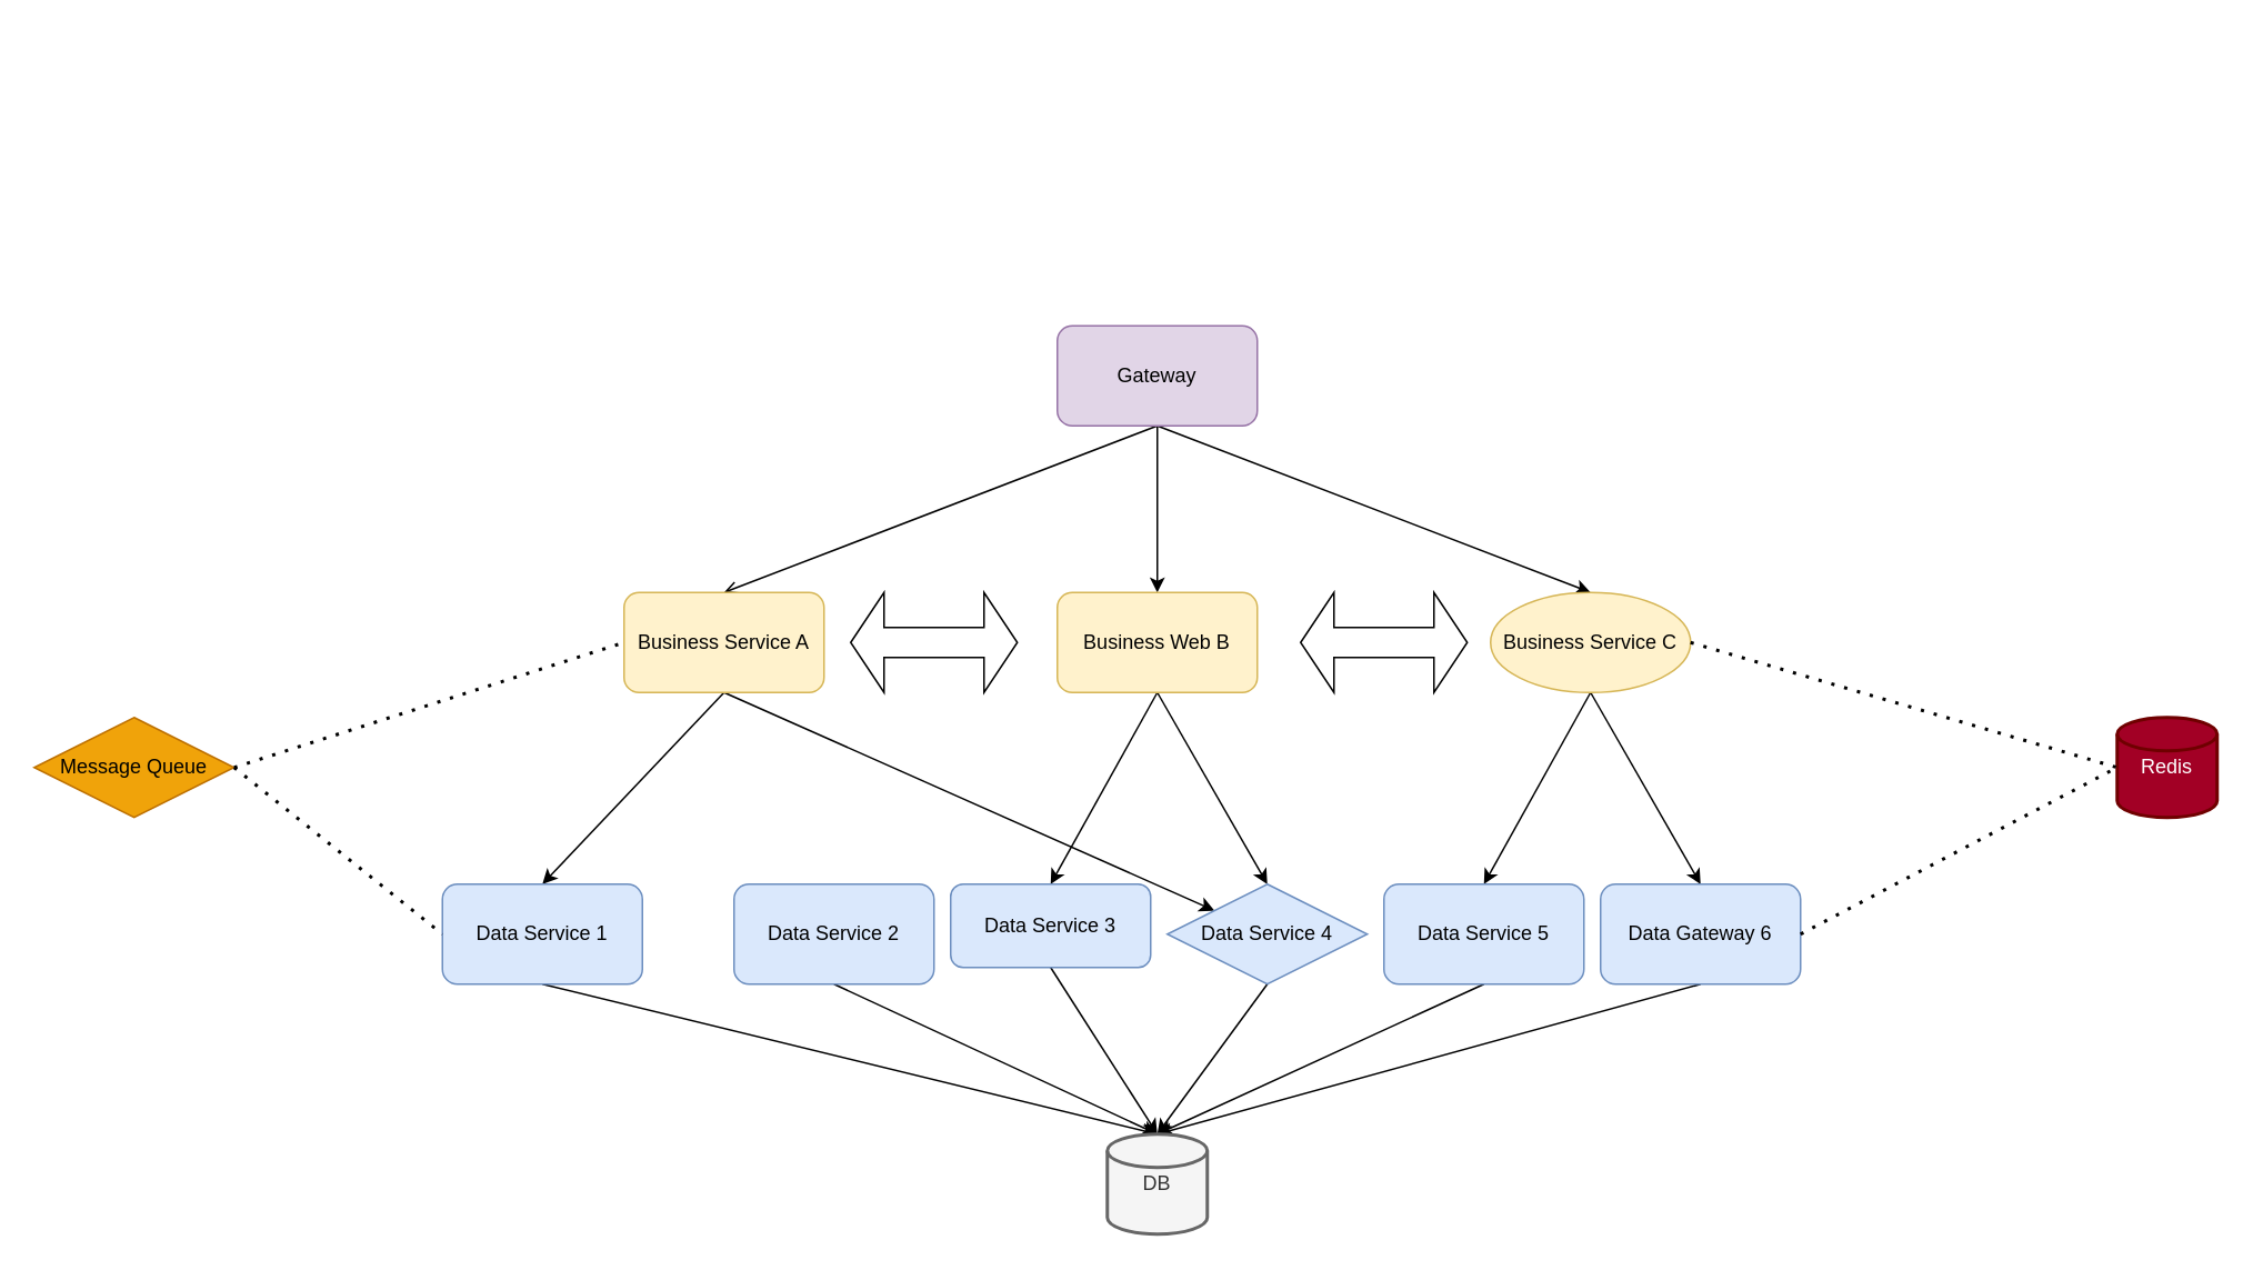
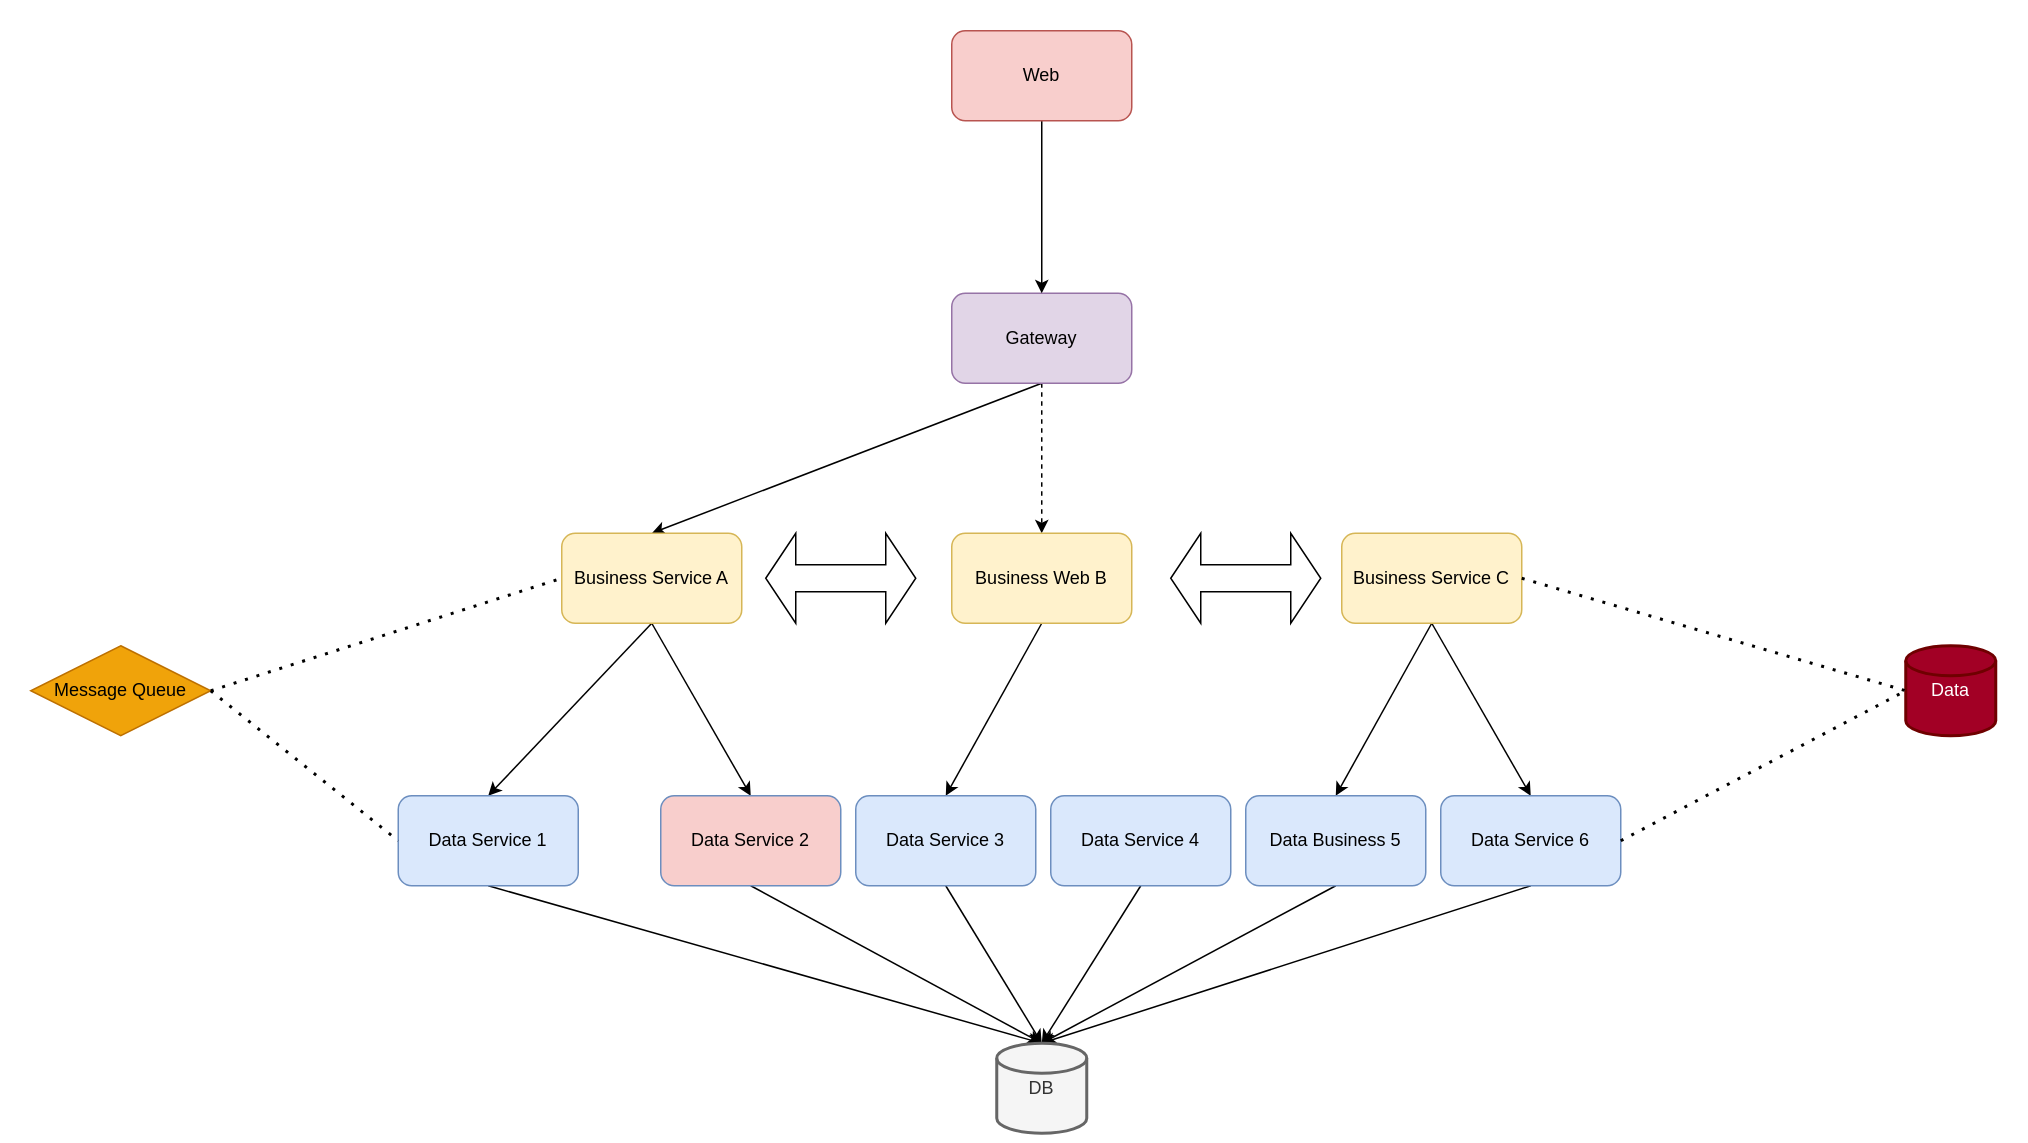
  <mxCell id="0" />
  <mxCell id="1" parent="0" />
- <mxCell id="2" style="edgeStyle=none;rounded=0;orthogonalLoop=1;jettySize=auto;html=1;exitX=0.5;exitY=1;exitDx=0;exitDy=0;entryX=0.5;entryY=0;entryDx=0;entryDy=0;endArrow=open;" edge="1" parent="1" source="5" target="8"><mxGeometry relative="1" as="geometry" /></mxCell>
- <mxCell id="3" style="edgeStyle=none;rounded=0;orthogonalLoop=1;jettySize=auto;html=1;exitX=0.5;exitY=1;exitDx=0;exitDy=0;entryX=0.5;entryY=0;entryDx=0;entryDy=0;" edge="1" parent="1" source="5" target="11"><mxGeometry relative="1" as="geometry" /></mxCell>
- <mxCell id="4" style="edgeStyle=none;rounded=0;orthogonalLoop=1;jettySize=auto;html=1;exitX=0.5;exitY=1;exitDx=0;exitDy=0;entryX=0.5;entryY=0;entryDx=0;entryDy=0;" edge="1" parent="1" source="5" target="14"><mxGeometry relative="1" as="geometry" /></mxCell>
+ <mxCell id="2" style="edgeStyle=none;rounded=0;orthogonalLoop=1;jettySize=auto;html=1;exitX=0.5;exitY=1;exitDx=0;exitDy=0;entryX=0.5;entryY=0;entryDx=0;entryDy=0;" edge="1" parent="1" source="5" target="8"><mxGeometry relative="1" as="geometry" /></mxCell>
+ <mxCell id="3" style="edgeStyle=none;rounded=0;orthogonalLoop=1;jettySize=auto;html=1;exitX=0.5;exitY=1;exitDx=0;exitDy=0;entryX=0.5;entryY=0;entryDx=0;entryDy=0;dashed=1;" edge="1" parent="1" source="5" target="11"><mxGeometry relative="1" as="geometry" /></mxCell>
  <mxCell id="5" value="Gateway" style="rounded=1;whiteSpace=wrap;html=1;fillColor=#e1d5e7;strokeColor=#9673a6;" vertex="1" parent="1"><mxGeometry x="634" y="195" width="120" height="60" as="geometry" /></mxCell>
  <mxCell id="6" style="edgeStyle=none;rounded=0;orthogonalLoop=1;jettySize=auto;html=1;exitX=0.5;exitY=1;exitDx=0;exitDy=0;entryX=0.5;entryY=0;entryDx=0;entryDy=0;" edge="1" parent="1" source="8" target="18"><mxGeometry relative="1" as="geometry" /></mxCell>
- <mxCell id="7" style="edgeStyle=none;rounded=0;orthogonalLoop=1;jettySize=auto;html=1;exitX=0.5;exitY=1;exitDx=0;exitDy=0;" edge="1" parent="1" source="8" target="28"><mxGeometry relative="1" as="geometry" /></mxCell>
+ <mxCell id="7" style="edgeStyle=none;rounded=0;orthogonalLoop=1;jettySize=auto;html=1;exitX=0.5;exitY=1;exitDx=0;exitDy=0;entryX=0.5;entryY=0;entryDx=0;entryDy=0;" edge="1" parent="1" source="8" target="20"><mxGeometry relative="1" as="geometry" /></mxCell>
  <mxCell id="8" value="Business Service A" style="rounded=1;whiteSpace=wrap;html=1;fillColor=#fff2cc;strokeColor=#d6b656;" vertex="1" parent="1"><mxGeometry x="374" y="355" width="120" height="60" as="geometry" /></mxCell>
  <mxCell id="9" style="edgeStyle=none;rounded=0;orthogonalLoop=1;jettySize=auto;html=1;exitX=0.5;exitY=1;exitDx=0;exitDy=0;entryX=0.5;entryY=0;entryDx=0;entryDy=0;" edge="1" parent="1" source="11" target="26"><mxGeometry relative="1" as="geometry" /></mxCell>
- <mxCell id="10" style="edgeStyle=none;rounded=0;orthogonalLoop=1;jettySize=auto;html=1;exitX=0.5;exitY=1;exitDx=0;exitDy=0;entryX=0.5;entryY=0;entryDx=0;entryDy=0;" edge="1" parent="1" source="11" target="28"><mxGeometry relative="1" as="geometry" /></mxCell>
  <mxCell id="11" value="Business Web B" style="rounded=1;whiteSpace=wrap;html=1;fillColor=#fff2cc;strokeColor=#d6b656;" vertex="1" parent="1"><mxGeometry x="634" y="355" width="120" height="60" as="geometry" /></mxCell>
  <mxCell id="12" style="edgeStyle=none;rounded=0;orthogonalLoop=1;jettySize=auto;html=1;exitX=0.5;exitY=1;exitDx=0;exitDy=0;entryX=0.5;entryY=0;entryDx=0;entryDy=0;" edge="1" parent="1" source="14" target="22"><mxGeometry relative="1" as="geometry" /></mxCell>
  <mxCell id="13" style="edgeStyle=none;rounded=0;orthogonalLoop=1;jettySize=auto;html=1;exitX=0.5;exitY=1;exitDx=0;exitDy=0;entryX=0.5;entryY=0;entryDx=0;entryDy=0;" edge="1" parent="1" source="14" target="24"><mxGeometry relative="1" as="geometry" /></mxCell>
- <mxCell id="14" value="Business Service C" style="ellipse;whiteSpace=wrap;html=1;fillColor=#fff2cc;strokeColor=#d6b656;" vertex="1" parent="1"><mxGeometry x="894" y="355" width="120" height="60" as="geometry" /></mxCell>
+ <mxCell id="14" value="Business Service C" style="rounded=1;whiteSpace=wrap;html=1;fillColor=#fff2cc;strokeColor=#d6b656;" vertex="1" parent="1"><mxGeometry x="894" y="355" width="120" height="60" as="geometry" /></mxCell>
+ <mxCell id="15" style="edgeStyle=none;rounded=0;orthogonalLoop=1;jettySize=auto;html=1;exitX=0.5;exitY=1;exitDx=0;exitDy=0;entryX=0.5;entryY=0;entryDx=0;entryDy=0;" edge="1" parent="1" source="16" target="5"><mxGeometry relative="1" as="geometry" /></mxCell>
+ <mxCell id="16" value="Web" style="rounded=1;whiteSpace=wrap;html=1;fillColor=#f8cecc;strokeColor=#b85450;" vertex="1" parent="1"><mxGeometry x="634" y="20" width="120" height="60" as="geometry" /></mxCell>
  <mxCell id="17" style="edgeStyle=none;rounded=0;orthogonalLoop=1;jettySize=auto;html=1;exitX=0.5;exitY=1;exitDx=0;exitDy=0;entryX=0.5;entryY=0;entryDx=0;entryDy=0;entryPerimeter=0;" edge="1" parent="1" source="18" target="29"><mxGeometry relative="1" as="geometry" /></mxCell>
  <mxCell id="18" value="Data Service 1" style="rounded=1;whiteSpace=wrap;html=1;fillColor=#dae8fc;strokeColor=#6c8ebf;" vertex="1" parent="1"><mxGeometry x="265" y="530" width="120" height="60" as="geometry" /></mxCell>
  <mxCell id="19" style="edgeStyle=none;rounded=0;orthogonalLoop=1;jettySize=auto;html=1;exitX=0.5;exitY=1;exitDx=0;exitDy=0;entryX=0.5;entryY=0;entryDx=0;entryDy=0;entryPerimeter=0;" edge="1" parent="1" source="20" target="29"><mxGeometry relative="1" as="geometry" /></mxCell>
- <mxCell id="20" value="Data Service 2" style="rounded=1;whiteSpace=wrap;html=1;fillColor=#dae8fc;strokeColor=#6c8ebf;" vertex="1" parent="1"><mxGeometry x="440" y="530" width="120" height="60" as="geometry" /></mxCell>
+ <mxCell id="20" value="Data Service 2" style="rounded=1;whiteSpace=wrap;html=1;fillColor=#f8cecc;strokeColor=#6c8ebf;" vertex="1" parent="1"><mxGeometry x="440" y="530" width="120" height="60" as="geometry" /></mxCell>
  <mxCell id="21" style="edgeStyle=none;rounded=0;orthogonalLoop=1;jettySize=auto;html=1;exitX=0.5;exitY=1;exitDx=0;exitDy=0;entryX=0.5;entryY=0;entryDx=0;entryDy=0;entryPerimeter=0;" edge="1" parent="1" source="22" target="29"><mxGeometry relative="1" as="geometry" /></mxCell>
- <mxCell id="22" value="Data Service 5" style="rounded=1;whiteSpace=wrap;html=1;fillColor=#dae8fc;strokeColor=#6c8ebf;" vertex="1" parent="1"><mxGeometry x="830" y="530" width="120" height="60" as="geometry" /></mxCell>
+ <mxCell id="22" value="Data Business 5" style="rounded=1;whiteSpace=wrap;html=1;fillColor=#dae8fc;strokeColor=#6c8ebf;" vertex="1" parent="1"><mxGeometry x="830" y="530" width="120" height="60" as="geometry" /></mxCell>
  <mxCell id="23" style="edgeStyle=none;rounded=0;orthogonalLoop=1;jettySize=auto;html=1;exitX=0.5;exitY=1;exitDx=0;exitDy=0;entryX=0.5;entryY=0;entryDx=0;entryDy=0;entryPerimeter=0;" edge="1" parent="1" source="24" target="29"><mxGeometry relative="1" as="geometry" /></mxCell>
- <mxCell id="24" value="Data Gateway 6" style="rounded=1;whiteSpace=wrap;html=1;fillColor=#dae8fc;strokeColor=#6c8ebf;" vertex="1" parent="1"><mxGeometry x="960" y="530" width="120" height="60" as="geometry" /></mxCell>
+ <mxCell id="24" value="Data Service 6" style="rounded=1;whiteSpace=wrap;html=1;fillColor=#dae8fc;strokeColor=#6c8ebf;" vertex="1" parent="1"><mxGeometry x="960" y="530" width="120" height="60" as="geometry" /></mxCell>
  <mxCell id="25" style="edgeStyle=none;rounded=0;orthogonalLoop=1;jettySize=auto;html=1;exitX=0.5;exitY=1;exitDx=0;exitDy=0;entryX=0.5;entryY=0;entryDx=0;entryDy=0;entryPerimeter=0;" edge="1" parent="1" source="26" target="29"><mxGeometry relative="1" as="geometry" /></mxCell>
- <mxCell id="26" value="Data Service 3" style="rounded=1;whiteSpace=wrap;html=1;fillColor=#dae8fc;strokeColor=#6c8ebf;" vertex="1" parent="1"><mxGeometry x="570" y="530" width="120" height="50" as="geometry" /></mxCell>
+ <mxCell id="26" value="Data Service 3" style="rounded=1;whiteSpace=wrap;html=1;fillColor=#dae8fc;strokeColor=#6c8ebf;" vertex="1" parent="1"><mxGeometry x="570" y="530" width="120" height="60" as="geometry" /></mxCell>
  <mxCell id="27" style="edgeStyle=none;rounded=0;orthogonalLoop=1;jettySize=auto;html=1;exitX=0.5;exitY=1;exitDx=0;exitDy=0;entryX=0.5;entryY=0;entryDx=0;entryDy=0;entryPerimeter=0;" edge="1" parent="1" source="28" target="29"><mxGeometry relative="1" as="geometry" /></mxCell>
- <mxCell id="28" value="Data Service 4" style="rhombus;whiteSpace=wrap;html=1;fillColor=#dae8fc;strokeColor=#6c8ebf;" vertex="1" parent="1"><mxGeometry x="700" y="530" width="120" height="60" as="geometry" /></mxCell>
- <mxCell id="29" value="DB" style="strokeWidth=2;html=1;shape=mxgraph.flowchart.database;whiteSpace=wrap;fillColor=#f5f5f5;fontColor=#333333;strokeColor=#666666;" vertex="1" parent="1"><mxGeometry x="664" y="680" width="60" height="60" as="geometry" /></mxCell>
- <mxCell id="30" value="Redis" style="strokeWidth=2;html=1;shape=mxgraph.flowchart.database;whiteSpace=wrap;fillColor=#a20025;fontColor=#ffffff;strokeColor=#6F0000;" vertex="1" parent="1"><mxGeometry x="1270" y="430" width="60" height="60" as="geometry" /></mxCell>
+ <mxCell id="28" value="Data Service 4" style="rounded=1;whiteSpace=wrap;html=1;fillColor=#dae8fc;strokeColor=#6c8ebf;" vertex="1" parent="1"><mxGeometry x="700" y="530" width="120" height="60" as="geometry" /></mxCell>
+ <mxCell id="29" value="DB" style="strokeWidth=2;html=1;shape=mxgraph.flowchart.database;whiteSpace=wrap;fillColor=#f5f5f5;fontColor=#333333;strokeColor=#666666;" vertex="1" parent="1"><mxGeometry x="664" y="695" width="60" height="60" as="geometry" /></mxCell>
+ <mxCell id="30" value="Data" style="strokeWidth=2;html=1;shape=mxgraph.flowchart.database;whiteSpace=wrap;fillColor=#a20025;fontColor=#ffffff;strokeColor=#6F0000;" vertex="1" parent="1"><mxGeometry x="1270" y="430" width="60" height="60" as="geometry" /></mxCell>
  <mxCell id="31" value="" style="endArrow=none;dashed=1;html=1;dashPattern=1 3;strokeWidth=2;rounded=0;entryX=0;entryY=0.5;entryDx=0;entryDy=0;entryPerimeter=0;exitX=1;exitY=0.5;exitDx=0;exitDy=0;" edge="1" parent="1" source="14" target="30"><mxGeometry width="50" height="50" relative="1" as="geometry"><mxPoint x="1110" y="440" as="sourcePoint" /><mxPoint x="1160" y="390" as="targetPoint" /></mxGeometry></mxCell>
  <mxCell id="32" value="" style="endArrow=none;dashed=1;html=1;dashPattern=1 3;strokeWidth=2;rounded=0;entryX=0;entryY=0.5;entryDx=0;entryDy=0;entryPerimeter=0;exitX=1;exitY=0.5;exitDx=0;exitDy=0;" edge="1" parent="1" source="24" target="30"><mxGeometry width="50" height="50" relative="1" as="geometry"><mxPoint x="1024" y="422.5" as="sourcePoint" /><mxPoint x="1280" y="497.5" as="targetPoint" /></mxGeometry></mxCell>
  <mxCell id="33" value="" style="shape=doubleArrow;whiteSpace=wrap;html=1;" vertex="1" parent="1"><mxGeometry x="510" y="355" width="100" height="60" as="geometry" /></mxCell>
  <mxCell id="34" value="" style="shape=doubleArrow;whiteSpace=wrap;html=1;" vertex="1" parent="1"><mxGeometry x="780" y="355" width="100" height="60" as="geometry" /></mxCell>
  <mxCell id="35" value="Message Queue" style="rhombus;whiteSpace=wrap;html=1;fillColor=#f0a30a;fontColor=#000000;strokeColor=#BD7000;" vertex="1" parent="1"><mxGeometry x="20" y="430" width="120" height="60" as="geometry" /></mxCell>
  <mxCell id="36" value="" style="endArrow=none;dashed=1;html=1;dashPattern=1 3;strokeWidth=2;rounded=0;exitX=1;exitY=0.5;exitDx=0;exitDy=0;entryX=0;entryY=0.5;entryDx=0;entryDy=0;" edge="1" parent="1" source="35" target="8"><mxGeometry width="50" height="50" relative="1" as="geometry"><mxPoint x="640" y="440" as="sourcePoint" /><mxPoint x="690" y="390" as="targetPoint" /></mxGeometry></mxCell>
  <mxCell id="37" value="" style="endArrow=none;dashed=1;html=1;dashPattern=1 3;strokeWidth=2;rounded=0;exitX=1;exitY=0.5;exitDx=0;exitDy=0;entryX=0;entryY=0.5;entryDx=0;entryDy=0;" edge="1" parent="1" source="35" target="18"><mxGeometry width="50" height="50" relative="1" as="geometry"><mxPoint x="190" y="470" as="sourcePoint" /><mxPoint x="384" y="395" as="targetPoint" /></mxGeometry></mxCell>
